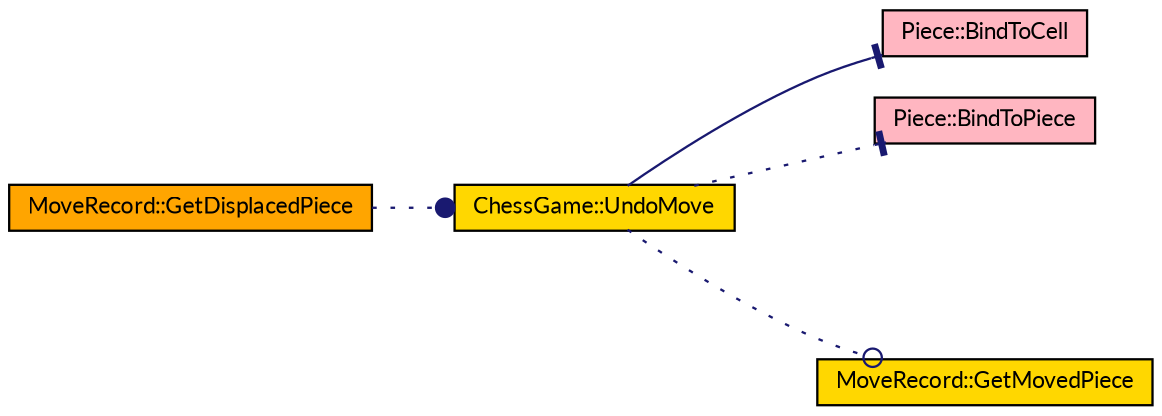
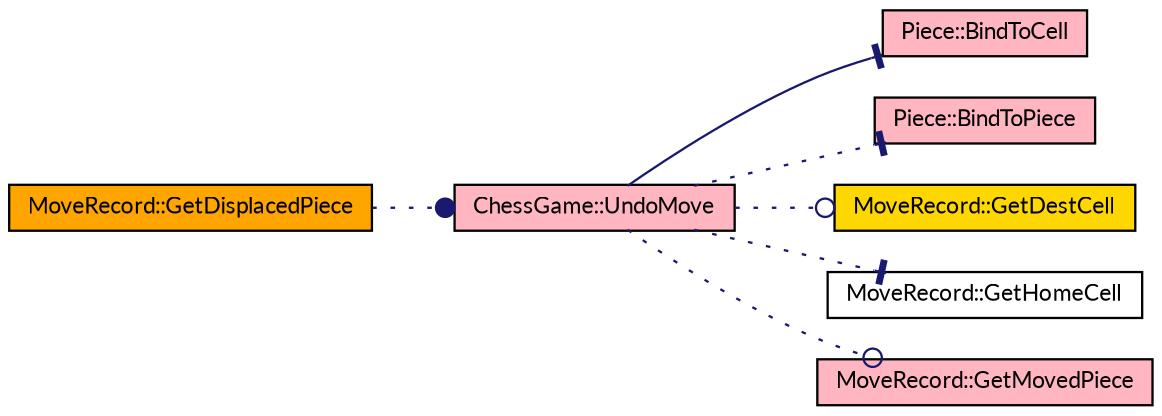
  digraph {
    fontname=Lato
    rankdir=LR
    node [color=black fillcolor=lightpink fontname=Lato fontsize=10 shape=record style=filled]
    edge [arrowhead=tee color=midnightblue fontname=Lato fontsize=10 labelfontname=Helvetica labelfontsize=10 style=dotted]
-   n1 [fillcolor=gold fontcolor=black height=0.2 label="ChessGame::UndoMove" width=0.4]
+   n1 [fontcolor=black height=0.2 label="ChessGame::UndoMove" width=0.4]
    n2 [height=0.2 label="Piece::BindToCell" width=0.4]
    n3 [height=0.2 label="Piece::BindToPiece" width=0.4]
-   n6 [fillcolor=gold height=0.2 label="MoveRecord::GetMovedPiece" width=0.4]
+   n4 [fillcolor=gold height=0.2 label="MoveRecord::GetDestCell" width=0.4]
+   n5 [fillcolor=white height=0.2 label="MoveRecord::GetHomeCell" width=0.4]
+   n6 [height=0.2 label="MoveRecord::GetMovedPiece" width=0.4]
    n7 [fillcolor=orange height=0.2 label="MoveRecord::GetDisplacedPiece" width=0.4]
    n1 -> n2 [style=solid]
    n1 -> n3
+   n1 -> n4 [arrowhead=odot]
+   n1 -> n5
    n1 -> n6 [arrowhead=odot]
    n7 -> n1 [arrowhead=dot]
  }
